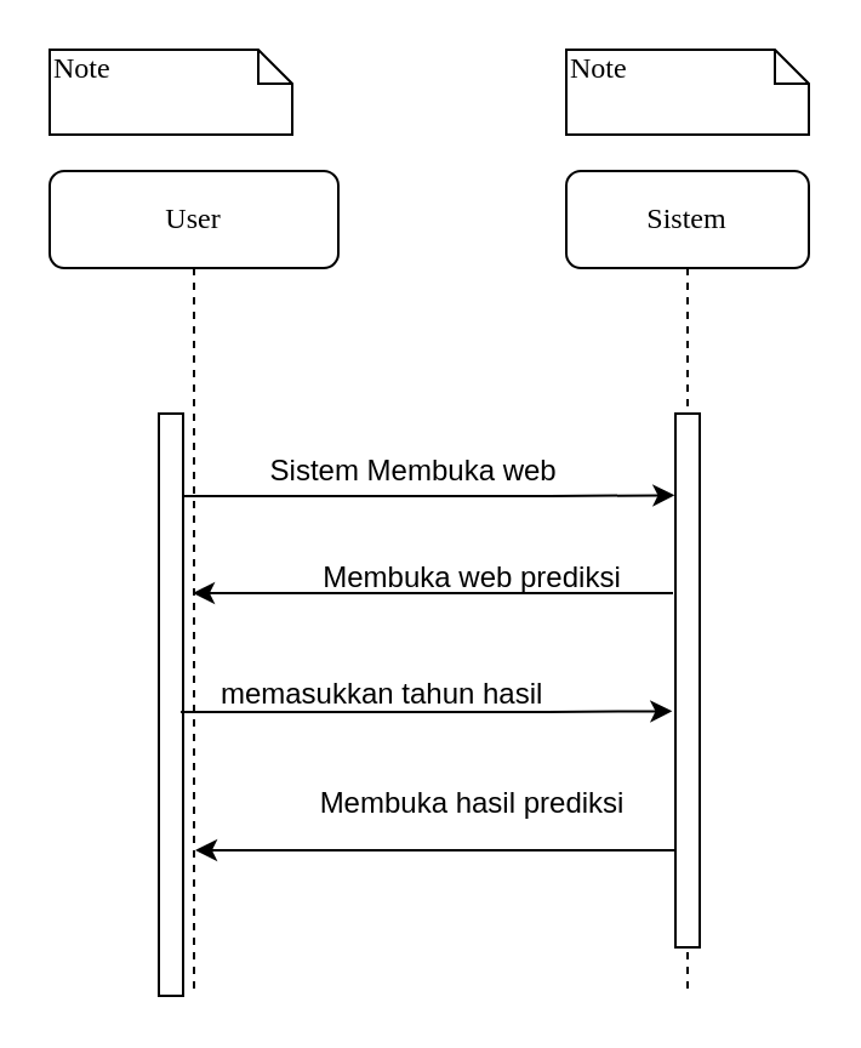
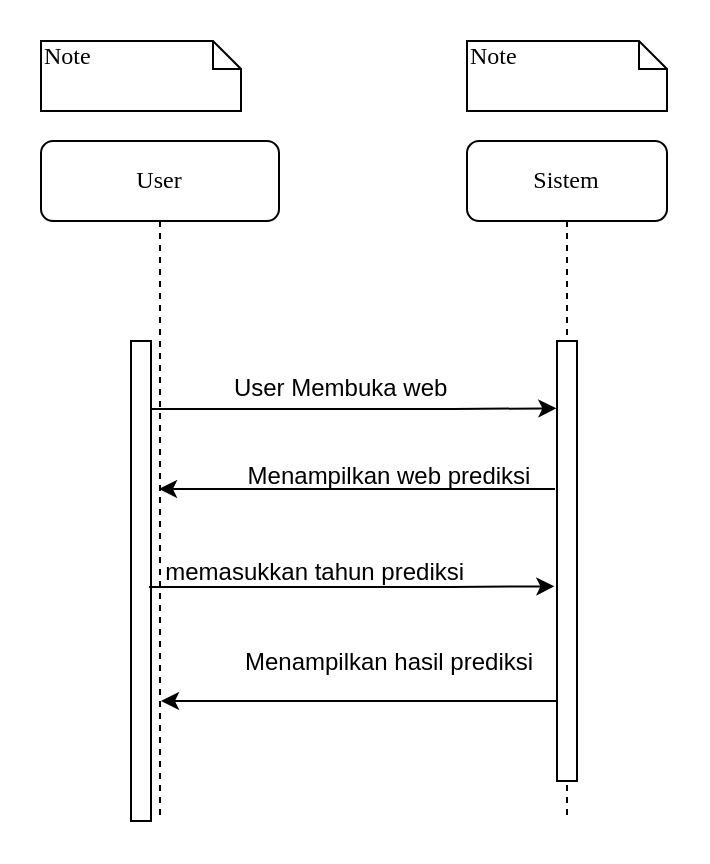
  <mxCell id="0" />
  <mxCell id="1" parent="0" />
  <mxCell id="2" value="&lt;div&gt;Sistem&lt;/div&gt;" style="shape=umlLifeline;perimeter=lifelinePerimeter;whiteSpace=wrap;html=1;container=1;collapsible=0;recursiveResize=0;outlineConnect=0;rounded=1;shadow=0;comic=0;labelBackgroundColor=none;strokeWidth=1;fontFamily=Verdana;fontSize=12;align=center;" parent="1" vertex="1"><mxGeometry x="233" y="70" width="100" height="340" as="geometry" /></mxCell>
  <mxCell id="3" value="" style="html=1;points=[];perimeter=orthogonalPerimeter;rounded=0;shadow=0;comic=0;labelBackgroundColor=none;strokeWidth=1;fontFamily=Verdana;fontSize=12;align=center;" parent="2" vertex="1"><mxGeometry x="45" y="100" width="10" height="220" as="geometry" /></mxCell>
  <mxCell id="4" value="User" style="shape=umlLifeline;perimeter=lifelinePerimeter;whiteSpace=wrap;html=1;container=1;collapsible=0;recursiveResize=0;outlineConnect=0;rounded=1;shadow=0;comic=0;labelBackgroundColor=none;strokeWidth=1;fontFamily=Verdana;fontSize=12;align=center;" parent="1" vertex="1"><mxGeometry x="20" y="70" width="119" height="340" as="geometry" /></mxCell>
  <mxCell id="5" value="" style="html=1;points=[];perimeter=orthogonalPerimeter;rounded=0;shadow=0;comic=0;labelBackgroundColor=none;strokeWidth=1;fontFamily=Verdana;fontSize=12;align=center;" parent="4" vertex="1"><mxGeometry x="45" y="100" width="10" height="240" as="geometry" /></mxCell>
  <mxCell id="6" value="Note" style="shape=note;whiteSpace=wrap;html=1;size=14;verticalAlign=top;align=left;spacingTop=-6;rounded=0;shadow=0;comic=0;labelBackgroundColor=none;strokeWidth=1;fontFamily=Verdana;fontSize=12" parent="1" vertex="1"><mxGeometry x="20" y="20" width="100" height="35" as="geometry" /></mxCell>
  <mxCell id="7" value="Note" style="shape=note;whiteSpace=wrap;html=1;size=14;verticalAlign=top;align=left;spacingTop=-6;rounded=0;shadow=0;comic=0;labelBackgroundColor=none;strokeWidth=1;fontFamily=Verdana;fontSize=12" parent="1" vertex="1"><mxGeometry x="233" y="20" width="100" height="35" as="geometry" /></mxCell>
  <mxCell id="8" value="" style="endArrow=classic;html=1;rounded=0;entryX=-0.033;entryY=0.153;entryDx=0;entryDy=0;entryPerimeter=0;" parent="1" source="5" target="3" edge="1"><mxGeometry width="50" height="50" relative="1" as="geometry"><mxPoint x="75" y="238" as="sourcePoint" /><mxPoint x="286" y="210" as="targetPoint" /><Array as="points"><mxPoint x="226" y="204" /></Array></mxGeometry></mxCell>
- <mxCell id="9" value="Sistem Membuka web&amp;nbsp;" style="text;html=1;strokeColor=none;fillColor=none;align=center;verticalAlign=middle;whiteSpace=wrap;rounded=0;" parent="1" vertex="1"><mxGeometry x="79" y="179" width="186" height="30" as="geometry" /></mxCell>
+ <mxCell id="9" value="User Membuka web&amp;nbsp;" style="text;html=1;strokeColor=none;fillColor=none;align=center;verticalAlign=middle;whiteSpace=wrap;rounded=0;" parent="1" vertex="1"><mxGeometry x="79" y="179" width="186" height="30" as="geometry" /></mxCell>
  <mxCell id="10" value="" style="endArrow=classic;html=1;rounded=0;" edge="1" parent="1" target="4"><mxGeometry width="50" height="50" relative="1" as="geometry"><mxPoint x="277" y="244" as="sourcePoint" /><mxPoint x="296" y="219" as="targetPoint" /><Array as="points"><mxPoint x="270" y="244" /></Array></mxGeometry></mxCell>
- <mxCell id="11" value="Membuka web prediksi" style="text;html=1;align=center;verticalAlign=middle;resizable=0;points=[];autosize=1;strokeColor=none;fillColor=none;" vertex="1" parent="1"><mxGeometry x="114" y="225" width="159" height="26" as="geometry" /></mxCell>
- <mxCell id="12" value="memasukkan tahun hasil&amp;nbsp;" style="text;html=1;strokeColor=none;fillColor=none;align=center;verticalAlign=middle;whiteSpace=wrap;rounded=0;" vertex="1" parent="1"><mxGeometry x="66" y="271" width="186" height="30" as="geometry" /></mxCell>
+ <mxCell id="11" value="Menampilkan web prediksi" style="text;html=1;align=center;verticalAlign=middle;resizable=0;points=[];autosize=1;strokeColor=none;fillColor=none;" vertex="1" parent="1"><mxGeometry x="114" y="225" width="159" height="26" as="geometry" /></mxCell>
+ <mxCell id="12" value="memasukkan tahun prediksi&amp;nbsp;" style="text;html=1;strokeColor=none;fillColor=none;align=center;verticalAlign=middle;whiteSpace=wrap;rounded=0;" vertex="1" parent="1"><mxGeometry x="66" y="271" width="186" height="30" as="geometry" /></mxCell>
  <mxCell id="13" value="" style="endArrow=classic;html=1;rounded=0;entryX=-0.033;entryY=0.153;entryDx=0;entryDy=0;entryPerimeter=0;" edge="1" parent="1"><mxGeometry width="50" height="50" relative="1" as="geometry"><mxPoint x="74" y="293" as="sourcePoint" /><mxPoint x="276.67" y="292.66" as="targetPoint" /><Array as="points"><mxPoint x="225" y="293" /></Array></mxGeometry></mxCell>
- <mxCell id="14" value="Membuka hasil prediksi" style="text;html=1;align=center;verticalAlign=middle;resizable=0;points=[];autosize=1;strokeColor=none;fillColor=none;" vertex="1" parent="1"><mxGeometry x="113" y="318" width="162" height="26" as="geometry" /></mxCell>
+ <mxCell id="14" value="Menampilkan hasil prediksi" style="text;html=1;align=center;verticalAlign=middle;resizable=0;points=[];autosize=1;strokeColor=none;fillColor=none;" vertex="1" parent="1"><mxGeometry x="113" y="318" width="162" height="26" as="geometry" /></mxCell>
  <mxCell id="15" value="" style="endArrow=classic;html=1;rounded=0;" edge="1" parent="1"><mxGeometry width="50" height="50" relative="1" as="geometry"><mxPoint x="278" y="350" as="sourcePoint" /><mxPoint x="80" y="350" as="targetPoint" /><Array as="points"><mxPoint x="271" y="350" /></Array></mxGeometry></mxCell>
